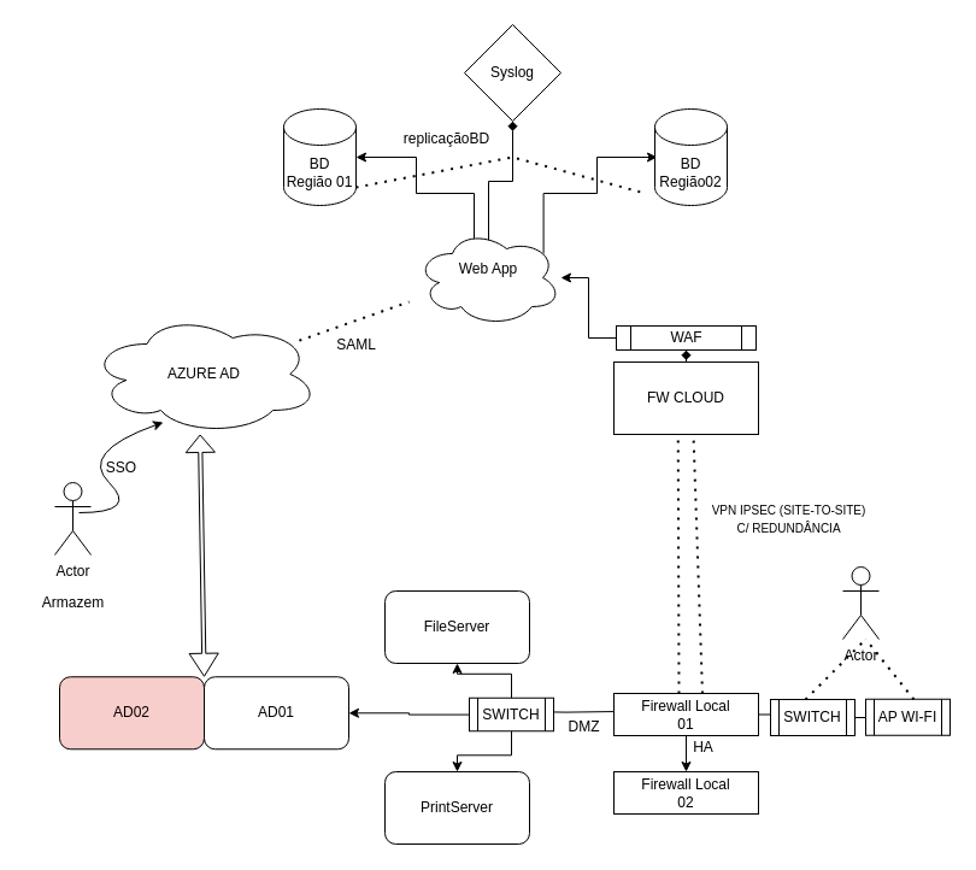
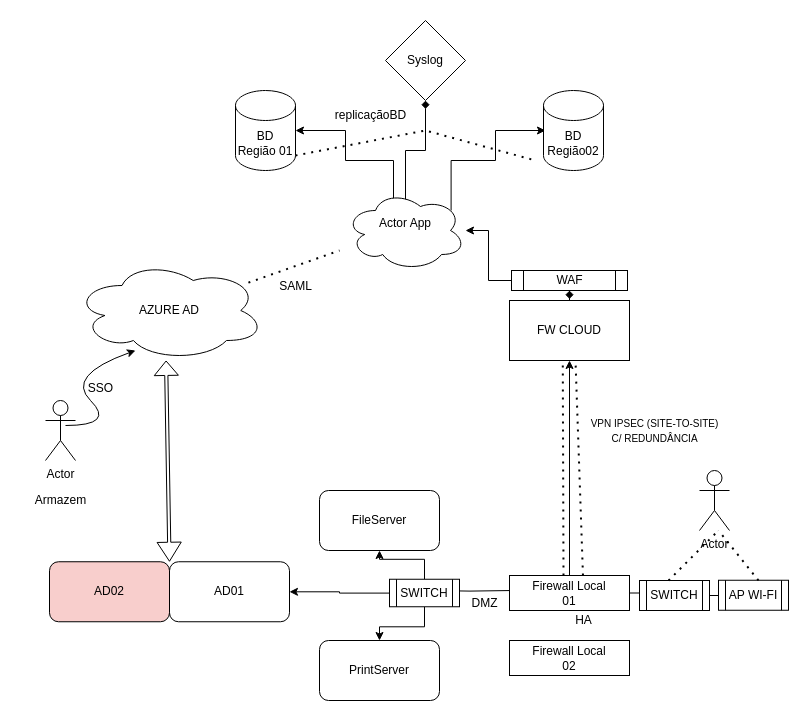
  <mxCell id="0" />
  <mxCell id="1" parent="0" />
  <mxCell id="2" value="" style="edgeStyle=orthogonalEdgeStyle;rounded=0;orthogonalLoop=1;jettySize=auto;html=1;" edge="1" parent="1"><mxGeometry relative="1" as="geometry"><mxPoint x="509" y="590.053" as="sourcePoint" /><mxPoint x="429" y="590" as="targetPoint" /></mxGeometry></mxCell>
  <mxCell id="3" value="&lt;div&gt;HA&lt;/div&gt;" style="text;html=1;align=center;verticalAlign=middle;resizable=0;points=[];autosize=1;strokeColor=none;fillColor=none;" vertex="1" parent="1"><mxGeometry x="563" y="605" width="40" height="30" as="geometry" /></mxCell>
  <mxCell id="4" value="&lt;div&gt;DMZ&lt;/div&gt;&lt;div&gt;&lt;br&gt;&lt;/div&gt;" style="text;html=1;align=center;verticalAlign=middle;resizable=0;points=[];autosize=1;strokeColor=none;fillColor=none;" vertex="1" parent="1"><mxGeometry x="459" y="590" width="50" height="40" as="geometry" /></mxCell>
  <mxCell id="5" value="" style="edgeStyle=orthogonalEdgeStyle;rounded=0;orthogonalLoop=1;jettySize=auto;html=1;" edge="1" parent="1" source="8" target="13"><mxGeometry relative="1" as="geometry" /></mxCell>
  <mxCell id="6" value="" style="edgeStyle=orthogonalEdgeStyle;rounded=0;orthogonalLoop=1;jettySize=auto;html=1;" edge="1" parent="1" source="8" target="15"><mxGeometry relative="1" as="geometry" /></mxCell>
  <mxCell id="7" value="" style="edgeStyle=orthogonalEdgeStyle;rounded=0;orthogonalLoop=1;jettySize=auto;html=1;" edge="1" parent="1" source="8" target="16"><mxGeometry relative="1" as="geometry" /></mxCell>
  <mxCell id="8" value="SWITCH" style="shape=process;whiteSpace=wrap;html=1;backgroundOutline=1;" vertex="1" parent="1"><mxGeometry x="389" y="578.75" width="70" height="27.5" as="geometry" /></mxCell>
- <mxCell id="9" value="" style="edgeStyle=orthogonalEdgeStyle;rounded=0;orthogonalLoop=1;jettySize=auto;html=1;" edge="1" parent="1" source="11" target="12"><mxGeometry relative="1" as="geometry" /></mxCell>
+ <mxCell id="9" value="" style="edgeStyle=orthogonalEdgeStyle;rounded=0;orthogonalLoop=1;jettySize=auto;html=1;" edge="1" parent="1" source="11" target="33"><mxGeometry relative="1" as="geometry" /></mxCell>
  <mxCell id="10" value="" style="edgeStyle=orthogonalEdgeStyle;rounded=0;orthogonalLoop=1;jettySize=auto;html=1;" edge="1" parent="1" source="11" target="18"><mxGeometry relative="1" as="geometry" /></mxCell>
  <mxCell id="11" value="&lt;div&gt;Firewall Local&lt;/div&gt;&lt;div&gt;01&lt;/div&gt;" style="rounded=0;whiteSpace=wrap;html=1;" vertex="1" parent="1"><mxGeometry x="509" y="575" width="120" height="35" as="geometry" /></mxCell>
  <mxCell id="12" value="&lt;div&gt;Firewall Local&lt;/div&gt;&lt;div&gt;02&lt;/div&gt;" style="rounded=0;whiteSpace=wrap;html=1;" vertex="1" parent="1"><mxGeometry x="509" y="640" width="120" height="35" as="geometry" /></mxCell>
  <mxCell id="13" value="AD01" style="rounded=1;whiteSpace=wrap;html=1;" vertex="1" parent="1"><mxGeometry x="169" y="561.25" width="120" height="60" as="geometry" /></mxCell>
  <mxCell id="14" value="&lt;div&gt;AD02&lt;/div&gt;" style="whiteSpace=wrap;html=1;rounded=1;fillColor=#f8cecc;" vertex="1" parent="1"><mxGeometry x="49" y="561.25" width="120" height="60" as="geometry" /></mxCell>
  <mxCell id="15" value="&lt;div&gt;PrintServer&lt;/div&gt;" style="rounded=1;whiteSpace=wrap;html=1;" vertex="1" parent="1"><mxGeometry x="319" y="640" width="120" height="60" as="geometry" /></mxCell>
  <mxCell id="16" value="&lt;div&gt;FileServer&lt;/div&gt;" style="rounded=1;whiteSpace=wrap;html=1;" vertex="1" parent="1"><mxGeometry x="319" y="490" width="120" height="60" as="geometry" /></mxCell>
  <mxCell id="17" value="" style="edgeStyle=orthogonalEdgeStyle;rounded=0;orthogonalLoop=1;jettySize=auto;html=1;" edge="1" parent="1" source="18" target="19"><mxGeometry relative="1" as="geometry" /></mxCell>
  <mxCell id="18" value="SWITCH" style="shape=process;whiteSpace=wrap;html=1;backgroundOutline=1;rounded=0;" vertex="1" parent="1"><mxGeometry x="639" y="580" width="70" height="30" as="geometry" /></mxCell>
  <mxCell id="19" value="AP WI-FI" style="shape=process;whiteSpace=wrap;html=1;backgroundOutline=1;rounded=0;" vertex="1" parent="1"><mxGeometry x="718" y="579.75" width="70" height="30" as="geometry" /></mxCell>
  <mxCell id="20" value="Actor" style="shape=umlActor;verticalLabelPosition=bottom;verticalAlign=top;html=1;outlineConnect=0;" vertex="1" parent="1"><mxGeometry x="699" y="470" width="30" height="60" as="geometry" /></mxCell>
  <mxCell id="21" value="" style="endArrow=none;dashed=1;html=1;dashPattern=1 3;strokeWidth=2;rounded=0;" edge="1" parent="1"><mxGeometry width="50" height="50" relative="1" as="geometry"><mxPoint x="668" y="580" as="sourcePoint" /><mxPoint x="718" y="530" as="targetPoint" /></mxGeometry></mxCell>
  <mxCell id="22" value="" style="endArrow=none;dashed=1;html=1;dashPattern=1 3;strokeWidth=2;rounded=0;" edge="1" parent="1"><mxGeometry width="50" height="50" relative="1" as="geometry"><mxPoint x="758" y="580" as="sourcePoint" /><mxPoint x="718" y="530" as="targetPoint" /></mxGeometry></mxCell>
  <mxCell id="23" value="" style="shape=flexArrow;endArrow=classic;startArrow=classic;html=1;rounded=0;width=3.158;endSize=4.484;" edge="1" parent="1"><mxGeometry width="100" height="100" relative="1" as="geometry"><mxPoint x="169" y="561.25" as="sourcePoint" /><mxPoint x="165.58" y="360" as="targetPoint" /></mxGeometry></mxCell>
  <mxCell id="24" value="&lt;div&gt;AZURE AD&lt;/div&gt;" style="ellipse;shape=cloud;whiteSpace=wrap;html=1;" vertex="1" parent="1"><mxGeometry x="74" y="260" width="190" height="100" as="geometry" /></mxCell>
  <mxCell id="25" value="Actor" style="shape=umlActor;verticalLabelPosition=bottom;verticalAlign=top;html=1;outlineConnect=0;" vertex="1" parent="1"><mxGeometry x="45" y="400" width="30" height="60" as="geometry" /></mxCell>
  <mxCell id="26" value="&lt;div&gt;Armazem&lt;/div&gt;" style="text;html=1;align=center;verticalAlign=middle;resizable=0;points=[];autosize=1;strokeColor=none;fillColor=none;" vertex="1" parent="1"><mxGeometry x="20" y="485" width="80" height="30" as="geometry" /></mxCell>
  <mxCell id="27" value="" style="curved=1;endArrow=classic;html=1;rounded=0;entryX=0.321;entryY=0.9;entryDx=0;entryDy=0;entryPerimeter=0;" edge="1" parent="1" target="24"><mxGeometry width="50" height="50" relative="1" as="geometry"><mxPoint x="65" y="425" as="sourcePoint" /><mxPoint x="115" y="375" as="targetPoint" /><Array as="points"><mxPoint x="115" y="425" /><mxPoint x="65" y="375" /></Array></mxGeometry></mxCell>
  <mxCell id="28" value="&lt;div&gt;SSO&lt;/div&gt;&lt;div&gt;&lt;br&gt;&lt;/div&gt;" style="text;html=1;align=center;verticalAlign=middle;resizable=0;points=[];autosize=1;strokeColor=none;fillColor=none;" vertex="1" parent="1"><mxGeometry x="75" y="375" width="50" height="40" as="geometry" /></mxCell>
  <mxCell id="29" value="" style="endArrow=none;dashed=1;html=1;dashPattern=1 3;strokeWidth=2;rounded=0;entryX=0.444;entryY=1.013;entryDx=0;entryDy=0;entryPerimeter=0;" edge="1" parent="1"><mxGeometry width="50" height="50" relative="1" as="geometry"><mxPoint x="563" y="575" as="sourcePoint" /><mxPoint x="562.28" y="360.78" as="targetPoint" /></mxGeometry></mxCell>
  <mxCell id="30" value="" style="edgeStyle=orthogonalEdgeStyle;rounded=0;orthogonalLoop=1;jettySize=auto;html=1;" edge="1" parent="1"><mxGeometry relative="1" as="geometry"><mxPoint x="569.053" y="360" as="sourcePoint" /><mxPoint x="569" y="360" as="targetPoint" /></mxGeometry></mxCell>
  <mxCell id="31" value="" style="endArrow=none;dashed=1;html=1;dashPattern=1 3;strokeWidth=2;rounded=0;" edge="1" parent="1"><mxGeometry width="50" height="50" relative="1" as="geometry"><mxPoint x="582.47" y="575" as="sourcePoint" /><mxPoint x="575" y="360" as="targetPoint" /></mxGeometry></mxCell>
  <mxCell id="32" value="" style="edgeStyle=orthogonalEdgeStyle;rounded=0;orthogonalLoop=1;jettySize=auto;html=1;endArrow=diamond;" edge="1" parent="1" source="33" target="36"><mxGeometry relative="1" as="geometry" /></mxCell>
  <mxCell id="33" value="&lt;div&gt;FW CLOUD&lt;/div&gt;" style="rounded=0;whiteSpace=wrap;html=1;" vertex="1" parent="1"><mxGeometry x="509" y="300" width="120" height="60" as="geometry" /></mxCell>
  <mxCell id="34" value="&lt;div&gt;&lt;font size=&quot;1&quot;&gt;VPN IPSEC (SITE-TO-SITE)&lt;/font&gt;&lt;/div&gt;&lt;div&gt;&lt;font size=&quot;1&quot;&gt;C/ REDUNDÂNCIA&lt;/font&gt;&lt;/div&gt;" style="text;html=1;align=center;verticalAlign=middle;resizable=0;points=[];autosize=1;strokeColor=none;fillColor=none;" vertex="1" parent="1"><mxGeometry x="574" y="410" width="160" height="40" as="geometry" /></mxCell>
  <mxCell id="35" value="" style="edgeStyle=orthogonalEdgeStyle;rounded=0;orthogonalLoop=1;jettySize=auto;html=1;" edge="1" parent="1" source="36" target="40"><mxGeometry relative="1" as="geometry" /></mxCell>
  <mxCell id="36" value="&lt;div&gt;WAF&lt;/div&gt;" style="shape=process;whiteSpace=wrap;html=1;backgroundOutline=1;rounded=0;" vertex="1" parent="1"><mxGeometry x="511" y="270" width="116" height="20" as="geometry" /></mxCell>
  <mxCell id="37" style="edgeStyle=orthogonalEdgeStyle;rounded=0;orthogonalLoop=1;jettySize=auto;html=1;exitX=0.4;exitY=0.1;exitDx=0;exitDy=0;exitPerimeter=0;" edge="1" parent="1" source="40"><mxGeometry relative="1" as="geometry"><mxPoint x="295" y="130" as="targetPoint" /><Array as="points"><mxPoint x="393" y="160" /><mxPoint x="345" y="160" /></Array></mxGeometry></mxCell>
  <mxCell id="38" style="edgeStyle=orthogonalEdgeStyle;rounded=0;orthogonalLoop=1;jettySize=auto;html=1;exitX=0.88;exitY=0.25;exitDx=0;exitDy=0;exitPerimeter=0;" edge="1" parent="1" source="40"><mxGeometry relative="1" as="geometry"><mxPoint x="545" y="130" as="targetPoint" /><Array as="points"><mxPoint x="451" y="160" /><mxPoint x="495" y="160" /><mxPoint x="495" y="130" /></Array></mxGeometry></mxCell>
  <mxCell id="39" value="" style="edgeStyle=orthogonalEdgeStyle;rounded=0;orthogonalLoop=1;jettySize=auto;html=1;exitX=0.625;exitY=0.2;exitDx=0;exitDy=0;exitPerimeter=0;endArrow=diamond;" edge="1" parent="1" source="40" target="45"><mxGeometry relative="1" as="geometry"><Array as="points"><mxPoint x="405" y="206" /><mxPoint x="405" y="150" /><mxPoint x="425" y="150" /></Array></mxGeometry></mxCell>
- <mxCell id="40" value="&lt;div&gt;Web App&lt;/div&gt;&lt;div&gt;&lt;br&gt;&lt;/div&gt;" style="ellipse;shape=cloud;whiteSpace=wrap;html=1;rounded=0;" vertex="1" parent="1"><mxGeometry x="345" y="190" width="120" height="80" as="geometry" /></mxCell>
+ <mxCell id="40" value="&lt;div&gt;Actor App&lt;/div&gt;&lt;div&gt;&lt;br&gt;&lt;/div&gt;" style="ellipse;shape=cloud;whiteSpace=wrap;html=1;rounded=0;" vertex="1" parent="1"><mxGeometry x="345" y="190" width="120" height="80" as="geometry" /></mxCell>
  <mxCell id="41" value="" style="endArrow=none;dashed=1;html=1;dashPattern=1 3;strokeWidth=2;rounded=0;" edge="1" parent="1" source="24"><mxGeometry width="50" height="50" relative="1" as="geometry"><mxPoint x="289" y="300" as="sourcePoint" /><mxPoint x="339" y="250" as="targetPoint" /></mxGeometry></mxCell>
  <mxCell id="42" value="&lt;div&gt;SAML&lt;/div&gt;&lt;div&gt;&lt;br&gt;&lt;/div&gt;" style="text;html=1;align=center;verticalAlign=middle;resizable=0;points=[];autosize=1;strokeColor=none;fillColor=none;" vertex="1" parent="1"><mxGeometry x="270" y="273" width="50" height="40" as="geometry" /></mxCell>
  <mxCell id="43" value="&lt;div&gt;BD Região 01&lt;/div&gt;" style="shape=cylinder3;whiteSpace=wrap;html=1;boundedLbl=1;backgroundOutline=1;size=15;" vertex="1" parent="1"><mxGeometry x="235" y="90" width="60" height="80" as="geometry" /></mxCell>
  <mxCell id="44" value="&lt;div&gt;BD Região02&lt;/div&gt;" style="shape=cylinder3;whiteSpace=wrap;html=1;boundedLbl=1;backgroundOutline=1;size=15;" vertex="1" parent="1"><mxGeometry x="543" y="90" width="60" height="80" as="geometry" /></mxCell>
  <mxCell id="45" value="&lt;div&gt;Syslog&lt;/div&gt;" style="rhombus;whiteSpace=wrap;html=1;rounded=0;" vertex="1" parent="1"><mxGeometry x="385" y="20" width="80" height="80" as="geometry" /></mxCell>
  <mxCell id="46" value="" style="endArrow=none;dashed=1;html=1;dashPattern=1 3;strokeWidth=2;rounded=0;exitX=1;exitY=1;exitDx=0;exitDy=-15;exitPerimeter=0;" edge="1" parent="1" source="43"><mxGeometry width="50" height="50" relative="1" as="geometry"><mxPoint x="385" y="180" as="sourcePoint" /><mxPoint x="535" y="160" as="targetPoint" /><Array as="points"><mxPoint x="425" y="130" /></Array></mxGeometry></mxCell>
  <mxCell id="47" value="&lt;div&gt;replicaçãoBD&lt;/div&gt;" style="text;html=1;align=center;verticalAlign=middle;resizable=0;points=[];autosize=1;strokeColor=none;fillColor=none;" vertex="1" parent="1"><mxGeometry x="320" y="100" width="100" height="30" as="geometry" /></mxCell>
